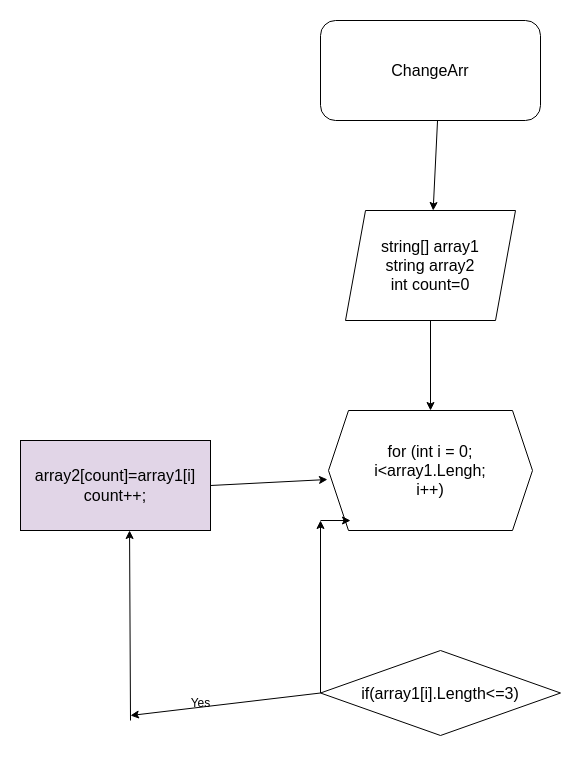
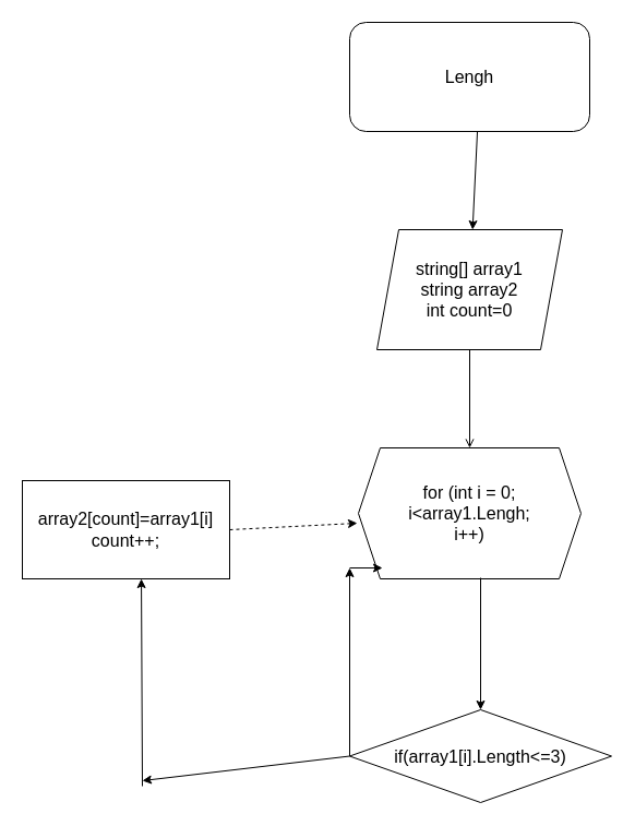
  <mxCell id="0" />
  <mxCell id="1" parent="0" />
- <mxCell id="2" value="&lt;font size=&quot;3&quot;&gt;ChangeArr&lt;/font&gt;" style="rounded=1;whiteSpace=wrap;html=1;" vertex="1" parent="1"><mxGeometry x="320" y="20" width="220" height="100" as="geometry" /></mxCell>
+ <mxCell id="2" value="&lt;font size=&quot;3&quot;&gt;Lengh&lt;/font&gt;" style="rounded=1;whiteSpace=wrap;html=1;" vertex="1" parent="1"><mxGeometry x="320" y="20" width="220" height="100" as="geometry" /></mxCell>
  <mxCell id="3" value="&lt;font size=&quot;3&quot;&gt;string[] array1&lt;br&gt;string array2&lt;br&gt;int count=0&lt;br&gt;&lt;/font&gt;" style="shape=parallelogram;perimeter=parallelogramPerimeter;whiteSpace=wrap;html=1;fixedSize=1;" vertex="1" parent="1"><mxGeometry x="345" y="210" width="170" height="110" as="geometry" /></mxCell>
  <mxCell id="4" value="" style="endArrow=classic;html=1;rounded=0;exitX=0.532;exitY=1;exitDx=0;exitDy=0;exitPerimeter=0;" edge="1" parent="1" source="2" target="3"><mxGeometry width="50" height="50" relative="1" as="geometry"><mxPoint x="470" y="450" as="sourcePoint" /><mxPoint x="520" y="400" as="targetPoint" /></mxGeometry></mxCell>
  <mxCell id="5" value="&lt;font size=&quot;3&quot;&gt;for (int i = 0;&lt;br&gt;i&amp;lt;array1.Lengh;&lt;br&gt;i++)&lt;br&gt;&lt;/font&gt;" style="shape=hexagon;perimeter=hexagonPerimeter2;whiteSpace=wrap;html=1;fixedSize=1;" vertex="1" parent="1"><mxGeometry x="328" y="410" width="204" height="120" as="geometry" /></mxCell>
- <mxCell id="6" value="" style="endArrow=classic;html=1;rounded=0;exitX=0.5;exitY=1;exitDx=0;exitDy=0;entryX=0.5;entryY=0;entryDx=0;entryDy=0;" edge="1" parent="1" source="3" target="5"><mxGeometry width="50" height="50" relative="1" as="geometry"><mxPoint x="470" y="400" as="sourcePoint" /><mxPoint x="520" y="350" as="targetPoint" /></mxGeometry></mxCell>
+ <mxCell id="6" value="" style="endArrow=open;html=1;rounded=0;exitX=0.5;exitY=1;exitDx=0;exitDy=0;entryX=0.5;entryY=0;entryDx=0;entryDy=0;" edge="1" parent="1" source="3" target="5"><mxGeometry width="50" height="50" relative="1" as="geometry"><mxPoint x="470" y="400" as="sourcePoint" /><mxPoint x="520" y="350" as="targetPoint" /></mxGeometry></mxCell>
  <mxCell id="7" value="&lt;font size=&quot;3&quot;&gt;if(array1[i].Length&amp;lt;=3)&lt;/font&gt;" style="rhombus;whiteSpace=wrap;html=1;" vertex="1" parent="1"><mxGeometry x="320" y="650" width="240" height="85" as="geometry" /></mxCell>
+ <mxCell id="8" value="" style="endArrow=classic;html=1;rounded=0;exitX=0.549;exitY=0.992;exitDx=0;exitDy=0;entryX=0.5;entryY=0;entryDx=0;entryDy=0;exitPerimeter=0;" edge="1" parent="1" source="5" target="7"><mxGeometry width="50" height="50" relative="1" as="geometry"><mxPoint x="470" y="500" as="sourcePoint" /><mxPoint x="520" y="450" as="targetPoint" /></mxGeometry></mxCell>
  <mxCell id="9" value="" style="endArrow=classic;html=1;rounded=0;exitX=0;exitY=0.5;exitDx=0;exitDy=0;" edge="1" parent="1" source="7"><mxGeometry width="50" height="50" relative="1" as="geometry"><mxPoint x="470" y="500" as="sourcePoint" /><mxPoint x="320" y="520" as="targetPoint" /></mxGeometry></mxCell>
  <mxCell id="10" value="" style="endArrow=classic;html=1;rounded=0;entryX=0.108;entryY=0.917;entryDx=0;entryDy=0;entryPerimeter=0;" edge="1" parent="1" target="5"><mxGeometry width="50" height="50" relative="1" as="geometry"><mxPoint x="320" y="520" as="sourcePoint" /><mxPoint x="520" y="450" as="targetPoint" /></mxGeometry></mxCell>
  <mxCell id="11" value="" style="endArrow=classic;html=1;rounded=0;exitX=0;exitY=0.5;exitDx=0;exitDy=0;" edge="1" parent="1" source="7"><mxGeometry width="50" height="50" relative="1" as="geometry"><mxPoint x="470" y="490" as="sourcePoint" /><mxPoint x="130" y="715" as="targetPoint" /></mxGeometry></mxCell>
- <mxCell id="12" value="&lt;font size=&quot;3&quot;&gt;array2[count]=array1[i]&lt;br&gt;count++;&lt;br&gt;&lt;/font&gt;" style="rounded=0;whiteSpace=wrap;html=1;fillColor=#e1d5e7;" vertex="1" parent="1"><mxGeometry x="20" y="440" width="190" height="90" as="geometry" /></mxCell>
+ <mxCell id="12" value="&lt;font size=&quot;3&quot;&gt;array2[count]=array1[i]&lt;br&gt;count++;&lt;br&gt;&lt;/font&gt;" style="rounded=0;whiteSpace=wrap;html=1;" vertex="1" parent="1"><mxGeometry x="20" y="440" width="190" height="90" as="geometry" /></mxCell>
  <mxCell id="13" value="" style="endArrow=classic;html=1;rounded=0;entryX=0.574;entryY=1;entryDx=0;entryDy=0;entryPerimeter=0;" edge="1" parent="1" target="12"><mxGeometry width="50" height="50" relative="1" as="geometry"><mxPoint x="130" y="720" as="sourcePoint" /><mxPoint x="520" y="430" as="targetPoint" /></mxGeometry></mxCell>
- <mxCell id="14" value="" style="endArrow=classic;html=1;rounded=0;exitX=1;exitY=0.5;exitDx=0;exitDy=0;entryX=-0.005;entryY=0.575;entryDx=0;entryDy=0;entryPerimeter=0;" edge="1" parent="1" source="12" target="5"><mxGeometry width="50" height="50" relative="1" as="geometry"><mxPoint x="470" y="480" as="sourcePoint" /><mxPoint x="520" y="430" as="targetPoint" /></mxGeometry></mxCell>
- <mxCell id="15" value="Yes" style="text;html=1;align=center;verticalAlign=middle;resizable=0;points=[];autosize=1;strokeColor=none;fillColor=none;" vertex="1" parent="1"><mxGeometry x="180" y="688" width="40" height="30" as="geometry" /></mxCell>
+ <mxCell id="14" value="" style="endArrow=classic;html=1;rounded=0;exitX=1;exitY=0.5;exitDx=0;exitDy=0;entryX=-0.005;entryY=0.575;entryDx=0;entryDy=0;entryPerimeter=0;dashed=1;" edge="1" parent="1" source="12" target="5"><mxGeometry width="50" height="50" relative="1" as="geometry"><mxPoint x="470" y="480" as="sourcePoint" /><mxPoint x="520" y="430" as="targetPoint" /></mxGeometry></mxCell>
